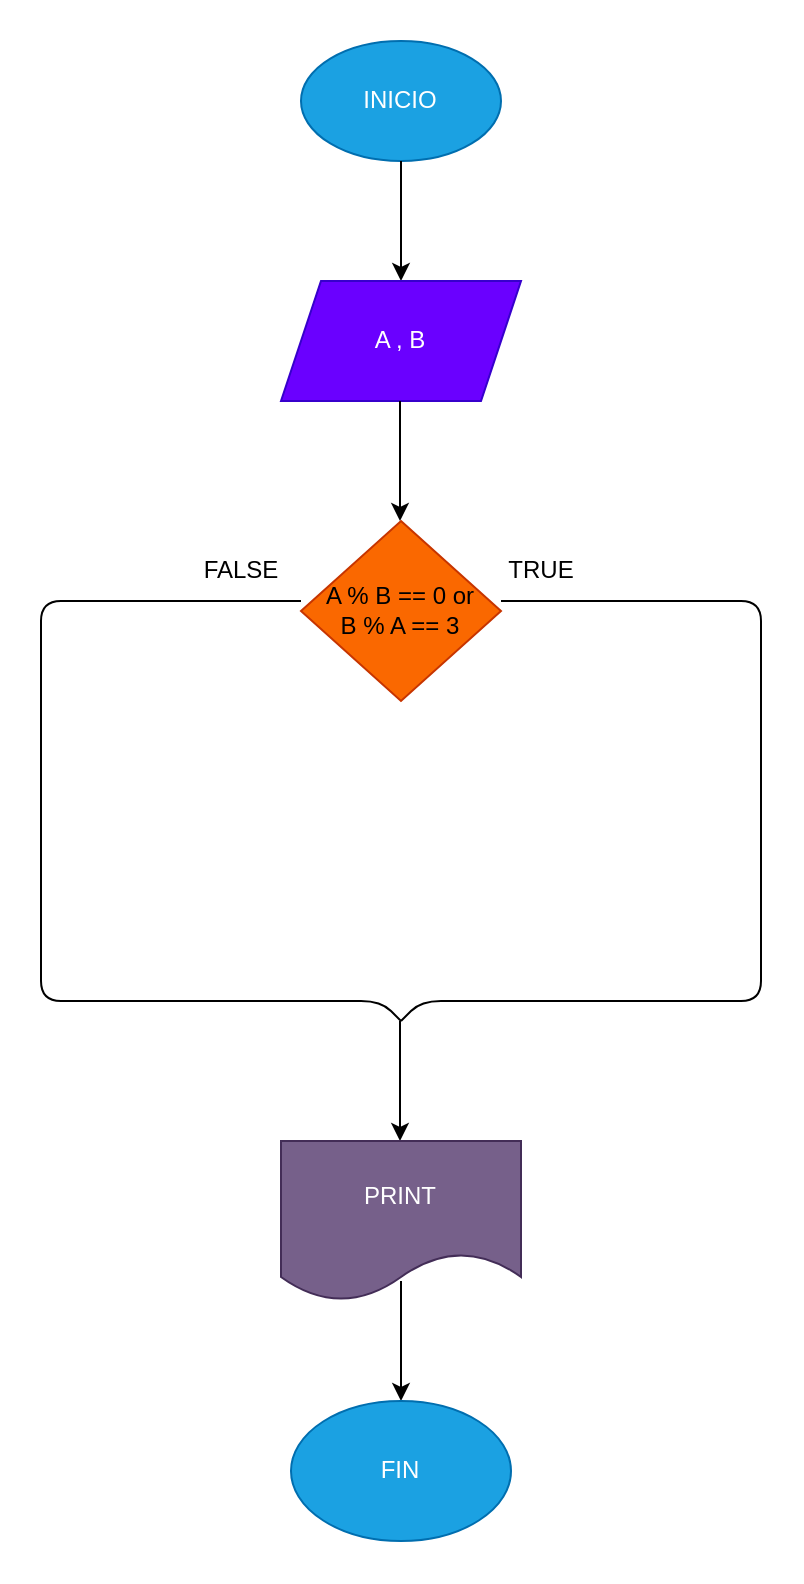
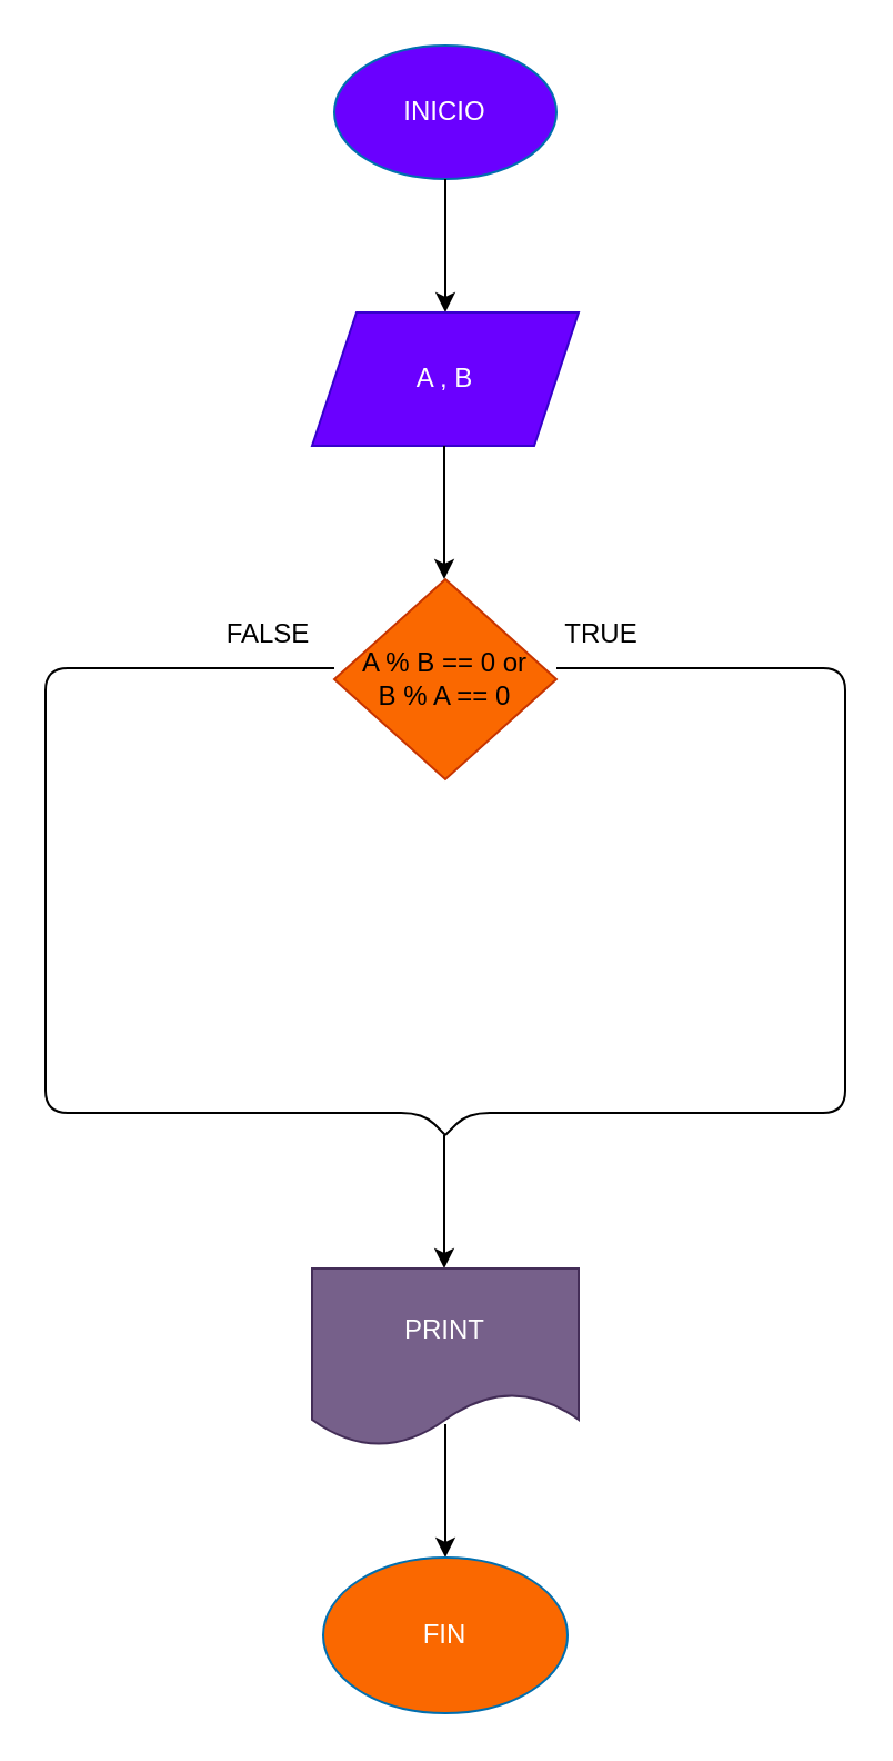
  <mxCell id="0" />
  <mxCell id="1" parent="0" />
- <mxCell id="2" value="INICIO" style="ellipse;whiteSpace=wrap;html=1;fillColor=#1ba1e2;fontColor=#ffffff;strokeColor=#006EAF;" vertex="1" parent="1"><mxGeometry x="150" y="20" width="100" height="60" as="geometry" /></mxCell>
+ <mxCell id="2" value="INICIO" style="ellipse;whiteSpace=wrap;html=1;fillColor=#6a00ff;fontColor=#ffffff;strokeColor=#006EAF;" vertex="1" parent="1"><mxGeometry x="150" y="20" width="100" height="60" as="geometry" /></mxCell>
  <mxCell id="3" value="" style="endArrow=classic;html=1;" edge="1" parent="1"><mxGeometry width="50" height="50" relative="1" as="geometry"><mxPoint x="200" y="80" as="sourcePoint" /><mxPoint x="200" y="140" as="targetPoint" /></mxGeometry></mxCell>
  <mxCell id="4" value="A , B" style="shape=parallelogram;perimeter=parallelogramPerimeter;whiteSpace=wrap;html=1;fixedSize=1;fillColor=#6a00ff;fontColor=#ffffff;strokeColor=#3700CC;" vertex="1" parent="1"><mxGeometry x="140" y="140" width="120" height="60" as="geometry" /></mxCell>
  <mxCell id="5" value="" style="endArrow=classic;html=1;" edge="1" parent="1"><mxGeometry width="50" height="50" relative="1" as="geometry"><mxPoint x="199.5" y="200" as="sourcePoint" /><mxPoint x="199.5" y="260" as="targetPoint" /></mxGeometry></mxCell>
- <mxCell id="6" value="A % B == 0 or&lt;br&gt;B % A == 3" style="rhombus;whiteSpace=wrap;html=1;fillColor=#fa6800;fontColor=#000000;strokeColor=#C73500;" vertex="1" parent="1"><mxGeometry x="150" y="260" width="100" height="90" as="geometry" /></mxCell>
+ <mxCell id="6" value="A % B == 0 or&lt;br&gt;B % A == 0" style="rhombus;whiteSpace=wrap;html=1;fillColor=#fa6800;fontColor=#000000;strokeColor=#C73500;" vertex="1" parent="1"><mxGeometry x="150" y="260" width="100" height="90" as="geometry" /></mxCell>
  <mxCell id="7" value="" style="endArrow=none;html=1;" edge="1" parent="1"><mxGeometry width="50" height="50" relative="1" as="geometry"><mxPoint x="200" y="510" as="sourcePoint" /><mxPoint x="150" y="300" as="targetPoint" /><Array as="points"><mxPoint x="190" y="500" /><mxPoint x="20" y="500" /><mxPoint x="20" y="300" /></Array></mxGeometry></mxCell>
  <mxCell id="8" value="FALSE" style="text;html=1;align=center;verticalAlign=middle;resizable=0;points=[];autosize=1;strokeColor=none;fillColor=none;" vertex="1" parent="1"><mxGeometry x="90" y="270" width="60" height="30" as="geometry" /></mxCell>
  <mxCell id="9" value="" style="endArrow=none;html=1;" edge="1" parent="1"><mxGeometry width="50" height="50" relative="1" as="geometry"><mxPoint x="250" y="300" as="sourcePoint" /><mxPoint x="200" y="510" as="targetPoint" /><Array as="points"><mxPoint x="380" y="300" /><mxPoint x="380" y="500" /><mxPoint x="210" y="500" /></Array></mxGeometry></mxCell>
  <mxCell id="10" value="" style="endArrow=classic;html=1;" edge="1" parent="1"><mxGeometry width="50" height="50" relative="1" as="geometry"><mxPoint x="199.5" y="510" as="sourcePoint" /><mxPoint x="199.5" y="570" as="targetPoint" /></mxGeometry></mxCell>
  <mxCell id="11" value="PRINT" style="shape=document;whiteSpace=wrap;html=1;boundedLbl=1;fillColor=#76608a;fontColor=#ffffff;strokeColor=#432D57;" vertex="1" parent="1"><mxGeometry x="140" y="570" width="120" height="80" as="geometry" /></mxCell>
  <mxCell id="12" value="" style="endArrow=classic;html=1;" edge="1" parent="1"><mxGeometry width="50" height="50" relative="1" as="geometry"><mxPoint x="200" y="640" as="sourcePoint" /><mxPoint x="200" y="700" as="targetPoint" /></mxGeometry></mxCell>
- <mxCell id="13" value="FIN" style="ellipse;whiteSpace=wrap;html=1;fillColor=#1ba1e2;fontColor=#ffffff;strokeColor=#006EAF;" vertex="1" parent="1"><mxGeometry x="145" y="700" width="110" height="70" as="geometry" /></mxCell>
+ <mxCell id="13" value="FIN" style="ellipse;whiteSpace=wrap;html=1;fillColor=#fa6800;fontColor=#ffffff;strokeColor=#006EAF;" vertex="1" parent="1"><mxGeometry x="145" y="700" width="110" height="70" as="geometry" /></mxCell>
  <mxCell id="14" value="TRUE" style="text;html=1;align=center;verticalAlign=middle;resizable=0;points=[];autosize=1;strokeColor=none;fillColor=none;" vertex="1" parent="1"><mxGeometry x="240" y="270" width="60" height="30" as="geometry" /></mxCell>
